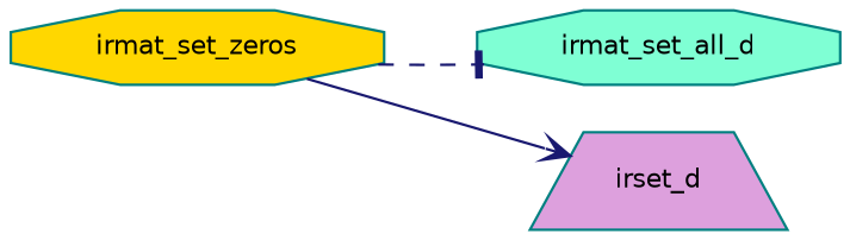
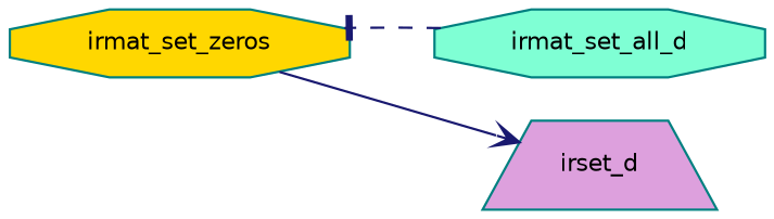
  digraph {
    rankdir=LR
    node [color=teal fontname=Helvetica fontsize=10 shape=octagon style=filled]
    edge [color=midnightblue fontname=Helvetica fontsize=10 labelfontname=Helvetica labelfontsize=10]
    n1 [fillcolor=gold fontcolor=black height=0.2 label=irmat_set_zeros width=0.4]
    n2 [fillcolor=aquamarine height=0.2 label=irmat_set_all_d width=0.4]
    n3 [fillcolor=plum height=0.2 label=irset_d shape=trapezium width=0.4]
-   n1 -> n2 [arrowhead=tee style=dashed]
+   n2 -> n1 [arrowhead=tee style=dashed]
    n1 -> n3 [arrowhead=vee style=solid]
  }
